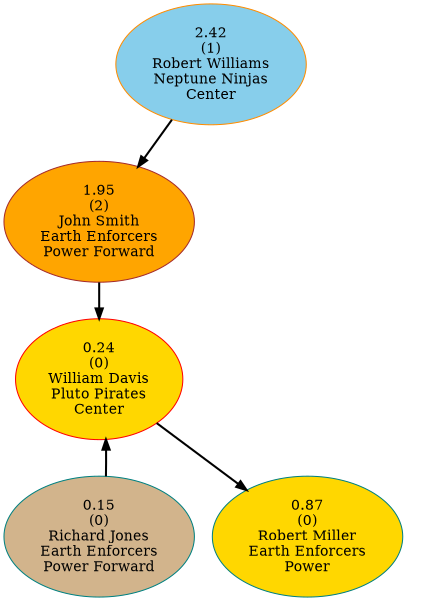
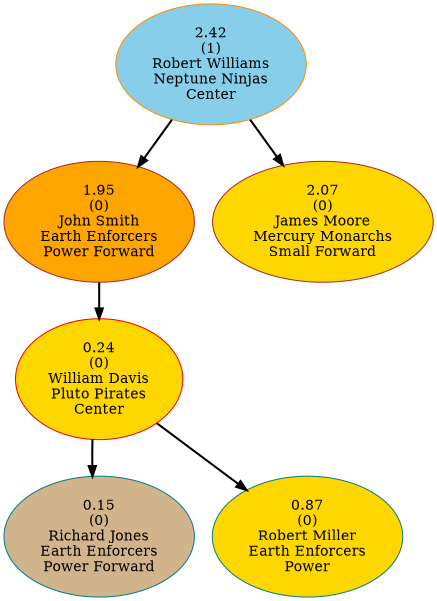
  digraph {
    node [color=brown fillcolor=gold style=filled]
    edge [style=bold]
-   n1 [fillcolor=orange label="1.95\n(2)\nJohn Smith\nEarth Enforcers\nPower Forward"]
+   n1 [fillcolor=orange label="1.95\n(0)\nJohn Smith\nEarth Enforcers\nPower Forward"]
    n2 [color=red label="0.24\n(0)\nWilliam Davis\nPluto Pirates\nCenter"]
    n3 [color=teal fillcolor=tan label="0.15\n(0)\nRichard Jones\nEarth Enforcers\nPower Forward"]
    n4 [color=teal label="0.87\n(0)\nRobert Miller\nEarth Enforcers\nPower"]
    n5 [color=darkorange fillcolor=skyblue label="2.42\n(1)\nRobert Williams\nNeptune Ninjas\nCenter"]
+   n6 [label="2.07\n(0)\nJames Moore\nMercury Monarchs\nSmall Forward"]
    n1 -> n2
-   n3 -> n2
+   n2 -> n3
    n2 -> n4
    n5 -> n1
+   n5 -> n6
  }
